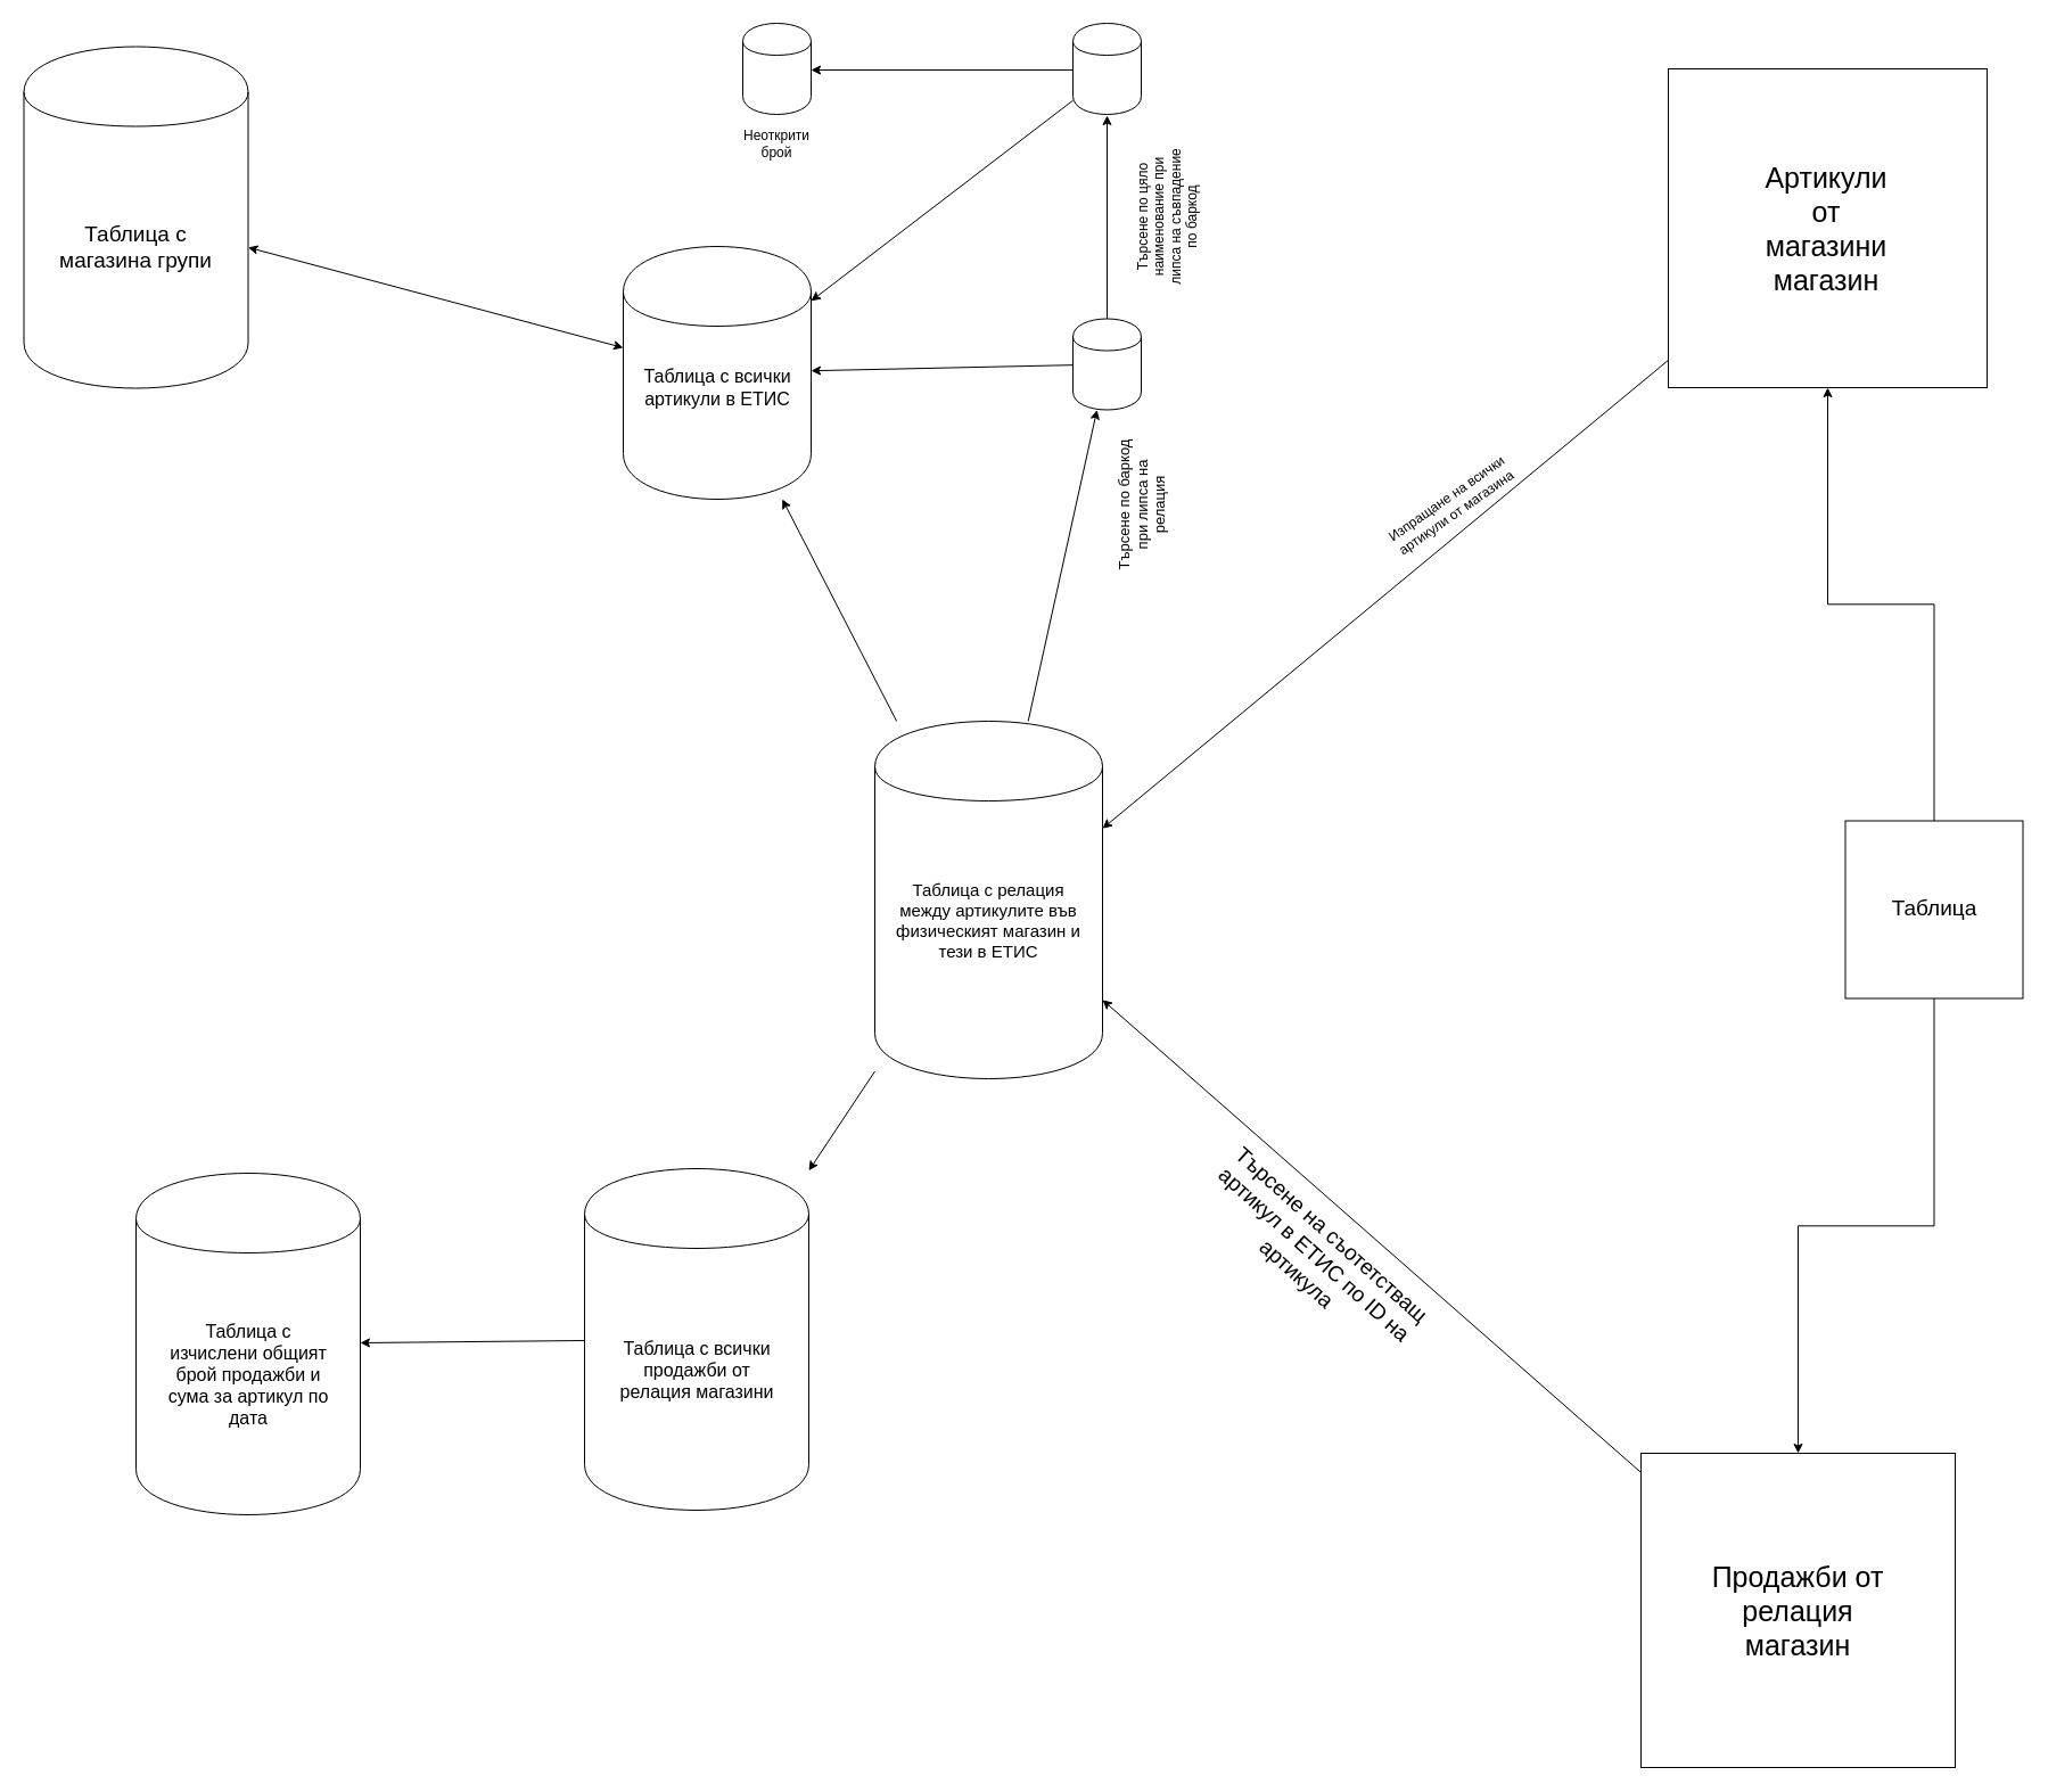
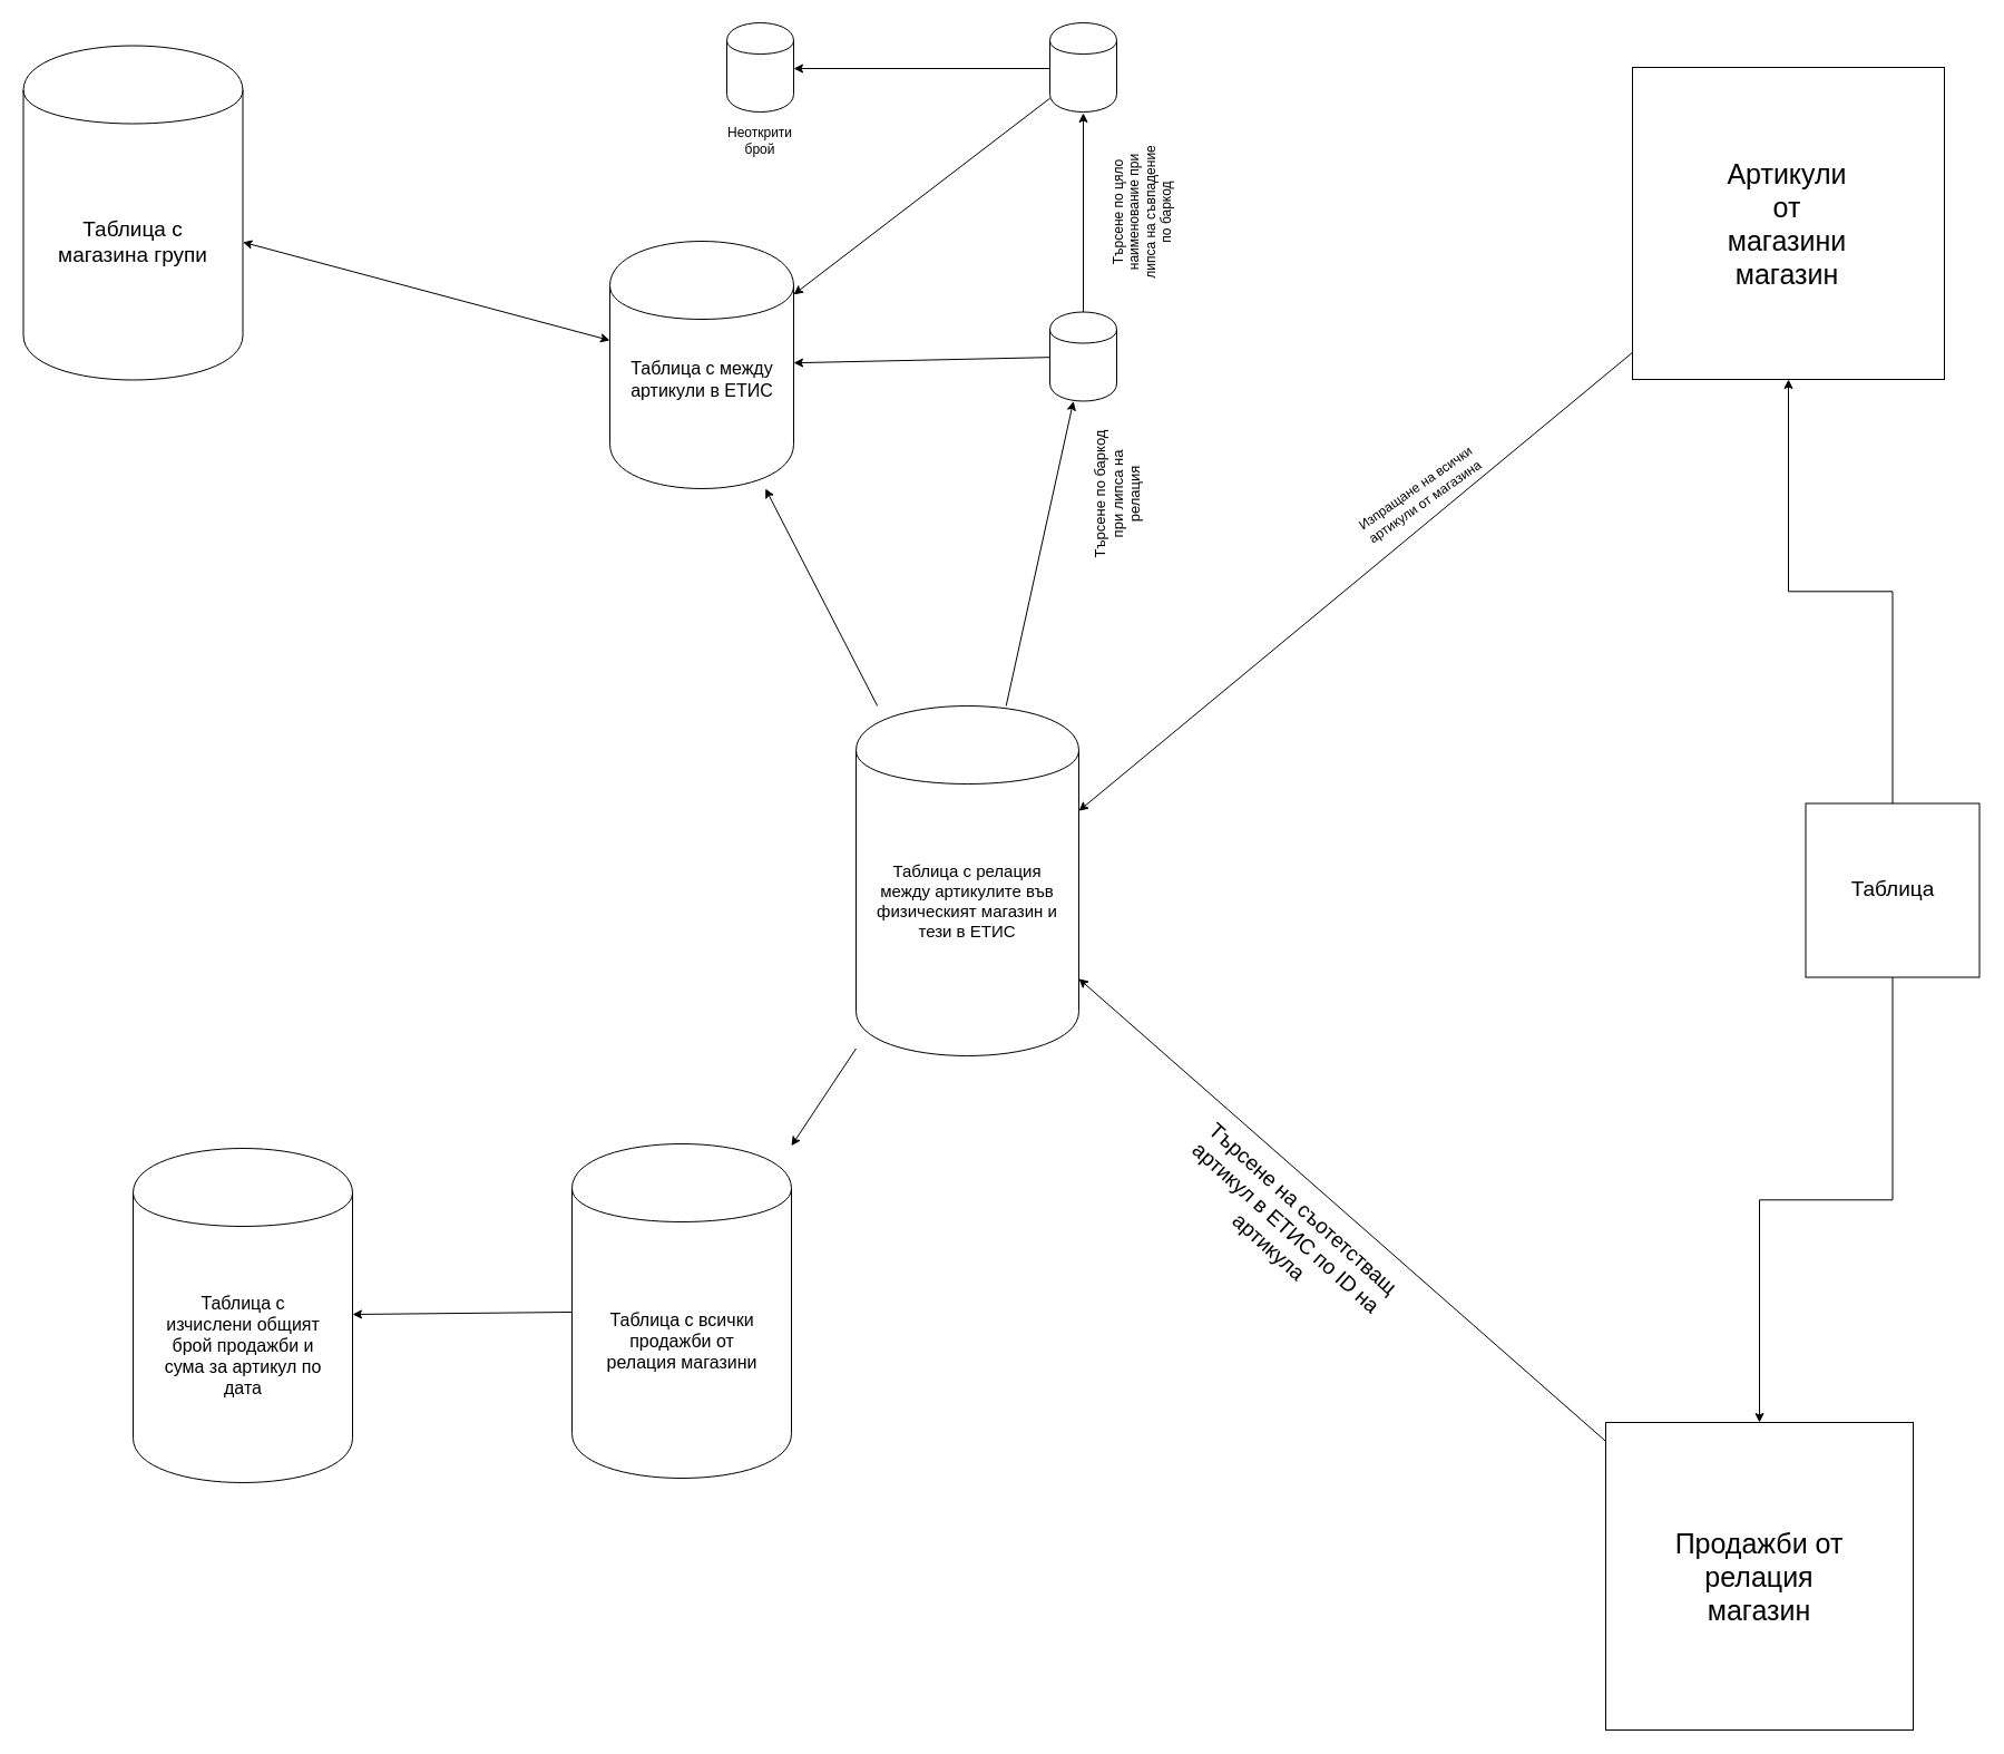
  <mxCell id="0" />
  <mxCell id="1" parent="0" />
  <mxCell id="2" value="" style="whiteSpace=wrap;html=1;aspect=fixed;" parent="1" vertex="1"><mxGeometry x="1620.5" y="720.5" width="156" height="156" as="geometry" /></mxCell>
  <mxCell id="3" value="" style="edgeStyle=orthogonalEdgeStyle;rounded=0;orthogonalLoop=1;jettySize=auto;html=1;" edge="1" parent="1" source="2" target="23"><mxGeometry relative="1" as="geometry"><mxPoint x="1620.5" y="410.5" as="sourcePoint" /></mxGeometry></mxCell>
  <mxCell id="4" value="Таблица&lt;br style=&quot;font-size: 19px;&quot;&gt;" style="text;html=1;strokeColor=none;fillColor=none;align=center;verticalAlign=middle;whiteSpace=wrap;rounded=0;fontSize=19;" vertex="1" parent="1"><mxGeometry x="1678.5" y="788" width="40" height="20" as="geometry" /></mxCell>
  <mxCell id="5" value="" style="shape=cylinder;whiteSpace=wrap;html=1;boundedLbl=1;backgroundOutline=1;" parent="1" vertex="1"><mxGeometry x="768" y="633" width="200" height="314" as="geometry" /></mxCell>
  <mxCell id="6" value="Таблица с релация между артикулите във физическият магазин и тези в ЕТИС&lt;br style=&quot;font-size: 15px;&quot;&gt;" style="text;html=1;strokeColor=none;fillColor=none;align=center;verticalAlign=middle;whiteSpace=wrap;rounded=0;fontSize=15;" parent="1" vertex="1"><mxGeometry x="779" y="798" width="178" height="20" as="geometry" /></mxCell>
  <mxCell id="7" value="" style="shape=cylinder;whiteSpace=wrap;html=1;boundedLbl=1;backgroundOutline=1;" parent="1" vertex="1"><mxGeometry x="942" y="279.5" width="60" height="80" as="geometry" /></mxCell>
  <mxCell id="8" value="" style="shape=cylinder;whiteSpace=wrap;html=1;boundedLbl=1;backgroundOutline=1;" parent="1" vertex="1"><mxGeometry x="942" y="20" width="60" height="80" as="geometry" /></mxCell>
  <mxCell id="9" value="" style="endArrow=classic;html=1;entryX=1;entryY=0.3;entryDx=0;entryDy=0;" parent="1" source="23" target="5" edge="1"><mxGeometry width="50" height="50" relative="1" as="geometry"><mxPoint x="454" y="533" as="sourcePoint" /><mxPoint x="514" y="503" as="targetPoint" /></mxGeometry></mxCell>
  <mxCell id="10" value="" style="endArrow=classic;html=1;" parent="1" source="5" target="7" edge="1"><mxGeometry width="50" height="50" relative="1" as="geometry"><mxPoint x="902" y="773" as="sourcePoint" /><mxPoint x="952" y="723" as="targetPoint" /></mxGeometry></mxCell>
  <mxCell id="11" value="" style="shape=cylinder;whiteSpace=wrap;html=1;boundedLbl=1;backgroundOutline=1;" parent="1" vertex="1"><mxGeometry x="547" y="216" width="165" height="222" as="geometry" /></mxCell>
- <mxCell id="12" value="Таблица с всички артикули в ЕТИС&lt;br style=&quot;font-size: 16px;&quot;&gt;" style="text;html=1;strokeColor=none;fillColor=none;align=center;verticalAlign=middle;whiteSpace=wrap;rounded=0;fontSize=16;" parent="1" vertex="1"><mxGeometry x="555" y="330" width="150" height="20" as="geometry" /></mxCell>
+ <mxCell id="12" value="Таблица с между артикули в ЕТИС&lt;br style=&quot;font-size: 16px;&quot;&gt;" style="text;html=1;strokeColor=none;fillColor=none;align=center;verticalAlign=middle;whiteSpace=wrap;rounded=0;fontSize=16;" parent="1" vertex="1"><mxGeometry x="555" y="330" width="150" height="20" as="geometry" /></mxCell>
  <mxCell id="13" value="Изпращане на всички артикули от магазина&lt;br&gt;" style="text;html=1;strokeColor=none;fillColor=none;align=center;verticalAlign=middle;whiteSpace=wrap;rounded=0;rotation=-35;" parent="1" vertex="1"><mxGeometry x="1209.5" y="430" width="129" height="27" as="geometry" /></mxCell>
  <mxCell id="14" value="" style="endArrow=classic;html=1;" parent="1" source="5" target="11" edge="1"><mxGeometry width="50" height="50" relative="1" as="geometry"><mxPoint x="607" y="777" as="sourcePoint" /><mxPoint x="657" y="727" as="targetPoint" /></mxGeometry></mxCell>
  <mxCell id="15" value="" style="endArrow=classic;html=1;" parent="1" source="7" target="11" edge="1"><mxGeometry width="50" height="50" relative="1" as="geometry"><mxPoint x="607" y="777" as="sourcePoint" /><mxPoint x="657" y="727" as="targetPoint" /></mxGeometry></mxCell>
  <mxCell id="16" value="" style="endArrow=classic;html=1;" parent="1" target="11" edge="1"><mxGeometry width="50" height="50" relative="1" as="geometry"><mxPoint x="942" y="87.741" as="sourcePoint" /><mxPoint x="657" y="727" as="targetPoint" /></mxGeometry></mxCell>
  <mxCell id="17" value="" style="endArrow=classic;html=1;" parent="1" source="7" edge="1"><mxGeometry width="50" height="50" relative="1" as="geometry"><mxPoint x="607" y="777" as="sourcePoint" /><mxPoint x="972" y="101" as="targetPoint" /></mxGeometry></mxCell>
  <mxCell id="18" value="Търсене по баркод при липса на релация&lt;br style=&quot;font-size: 13px;&quot;&gt;" style="text;html=1;strokeColor=none;fillColor=none;align=center;verticalAlign=middle;whiteSpace=wrap;rounded=0;rotation=-90;fontSize=13;" parent="1" vertex="1"><mxGeometry x="937.5" y="430" width="129" height="27" as="geometry" /></mxCell>
  <mxCell id="19" value="Търсене по цяло наименование при липса на съвпадение по баркод&lt;br&gt;" style="text;html=1;strokeColor=none;fillColor=none;align=center;verticalAlign=middle;whiteSpace=wrap;rounded=0;rotation=-90;" parent="1" vertex="1"><mxGeometry x="959.5" y="177" width="129" height="27" as="geometry" /></mxCell>
  <mxCell id="20" value="" style="shape=cylinder;whiteSpace=wrap;html=1;boundedLbl=1;backgroundOutline=1;" parent="1" vertex="1"><mxGeometry x="652" y="20" width="60" height="80" as="geometry" /></mxCell>
  <mxCell id="21" value="" style="endArrow=classic;html=1;" parent="1" edge="1"><mxGeometry width="50" height="50" relative="1" as="geometry"><mxPoint x="942" y="61" as="sourcePoint" /><mxPoint x="712" y="61" as="targetPoint" /></mxGeometry></mxCell>
  <mxCell id="22" value="Неоткрити брой&lt;br&gt;" style="text;html=1;strokeColor=none;fillColor=none;align=center;verticalAlign=middle;whiteSpace=wrap;rounded=0;" parent="1" vertex="1"><mxGeometry x="662" y="116" width="40" height="20" as="geometry" /></mxCell>
  <mxCell id="23" value="" style="whiteSpace=wrap;html=1;aspect=fixed;" vertex="1" parent="1"><mxGeometry x="1465" y="60" width="280" height="280" as="geometry" /></mxCell>
  <mxCell id="24" value="Артикули от магазини магазин&lt;br style=&quot;font-size: 25px;&quot;&gt;" style="text;html=1;strokeColor=none;fillColor=none;align=center;verticalAlign=middle;whiteSpace=wrap;rounded=0;fontSize=25;" vertex="1" parent="1"><mxGeometry x="1542.5" y="190" width="122" height="20" as="geometry" /></mxCell>
  <mxCell id="25" value="" style="whiteSpace=wrap;html=1;aspect=fixed;" vertex="1" parent="1"><mxGeometry x="1441" y="1276" width="276" height="276" as="geometry" /></mxCell>
  <mxCell id="26" value="Продажби&amp;nbsp;от релация магазин&lt;br style=&quot;font-size: 25px;&quot;&gt;" style="text;html=1;strokeColor=none;fillColor=none;align=center;verticalAlign=middle;whiteSpace=wrap;rounded=0;fontSize=25;" vertex="1" parent="1"><mxGeometry x="1518" y="1404" width="122" height="20" as="geometry" /></mxCell>
  <mxCell id="27" value="" style="edgeStyle=orthogonalEdgeStyle;rounded=0;orthogonalLoop=1;jettySize=auto;html=1;exitX=0.5;exitY=1;exitDx=0;exitDy=0;" edge="1" parent="1" source="2" target="25"><mxGeometry relative="1" as="geometry"><mxPoint x="1343" y="994" as="sourcePoint" /><mxPoint x="1185.5" y="613" as="targetPoint" /></mxGeometry></mxCell>
  <mxCell id="28" value="" style="shape=cylinder;whiteSpace=wrap;html=1;boundedLbl=1;backgroundOutline=1;" vertex="1" parent="1"><mxGeometry x="513" y="1026" width="197" height="300" as="geometry" /></mxCell>
  <mxCell id="29" value="Таблица с всички продажби от релация магазини&lt;br style=&quot;font-size: 16px&quot;&gt;" style="text;html=1;strokeColor=none;fillColor=none;align=center;verticalAlign=middle;whiteSpace=wrap;rounded=0;fontSize=16;" vertex="1" parent="1"><mxGeometry x="536.5" y="1192.5" width="150" height="20" as="geometry" /></mxCell>
  <mxCell id="30" value="" style="endArrow=classic;html=1;fontSize=13;" edge="1" parent="1" source="25" target="5"><mxGeometry width="50" height="50" relative="1" as="geometry"><mxPoint x="513" y="1623" as="sourcePoint" /><mxPoint x="563" y="1573" as="targetPoint" /></mxGeometry></mxCell>
  <mxCell id="31" value="" style="endArrow=classic;html=1;fontSize=13;" edge="1" parent="1" source="5" target="28"><mxGeometry width="50" height="50" relative="1" as="geometry"><mxPoint x="513" y="1623" as="sourcePoint" /><mxPoint x="563" y="1573" as="targetPoint" /></mxGeometry></mxCell>
  <mxCell id="32" value="Търсене на съотетстващ артикул в ЕТИС по ID на артикула" style="text;html=1;strokeColor=none;fillColor=none;align=center;verticalAlign=middle;whiteSpace=wrap;rounded=0;fontSize=19;rotation=42;" vertex="1" parent="1"><mxGeometry x="1030" y="1092" width="248" height="20" as="geometry" /></mxCell>
  <mxCell id="33" value="" style="shape=cylinder;whiteSpace=wrap;html=1;boundedLbl=1;backgroundOutline=1;" vertex="1" parent="1"><mxGeometry x="119" y="1030" width="197" height="300" as="geometry" /></mxCell>
  <mxCell id="34" value="Таблица с изчислени общият брой продажби и сума за артикул по дата&lt;br style=&quot;font-size: 16px&quot;&gt;" style="text;html=1;strokeColor=none;fillColor=none;align=center;verticalAlign=middle;whiteSpace=wrap;rounded=0;fontSize=16;" vertex="1" parent="1"><mxGeometry x="142.5" y="1196.5" width="150" height="20" as="geometry" /></mxCell>
  <mxCell id="35" value="" style="endArrow=classic;html=1;fontSize=19;" edge="1" parent="1" source="28" target="33"><mxGeometry width="50" height="50" relative="1" as="geometry"><mxPoint x="119" y="1623" as="sourcePoint" /><mxPoint x="169" y="1573" as="targetPoint" /></mxGeometry></mxCell>
  <mxCell id="36" value="" style="shape=cylinder;whiteSpace=wrap;html=1;boundedLbl=1;backgroundOutline=1;" vertex="1" parent="1"><mxGeometry x="20.5" y="40.5" width="197" height="300" as="geometry" /></mxCell>
  <mxCell id="37" value="Таблица с магазина групи&lt;br style=&quot;font-size: 19px;&quot;&gt;" style="text;html=1;strokeColor=none;fillColor=none;align=center;verticalAlign=middle;whiteSpace=wrap;rounded=0;fontSize=19;" vertex="1" parent="1"><mxGeometry x="44" y="207" width="150" height="20" as="geometry" /></mxCell>
  <mxCell id="38" value="" style="endArrow=classic;startArrow=classic;html=1;fontSize=19;" edge="1" parent="1" source="36" target="11"><mxGeometry width="50" height="50" relative="1" as="geometry"><mxPoint x="20" y="1622" as="sourcePoint" /><mxPoint x="70" y="1572" as="targetPoint" /></mxGeometry></mxCell>
